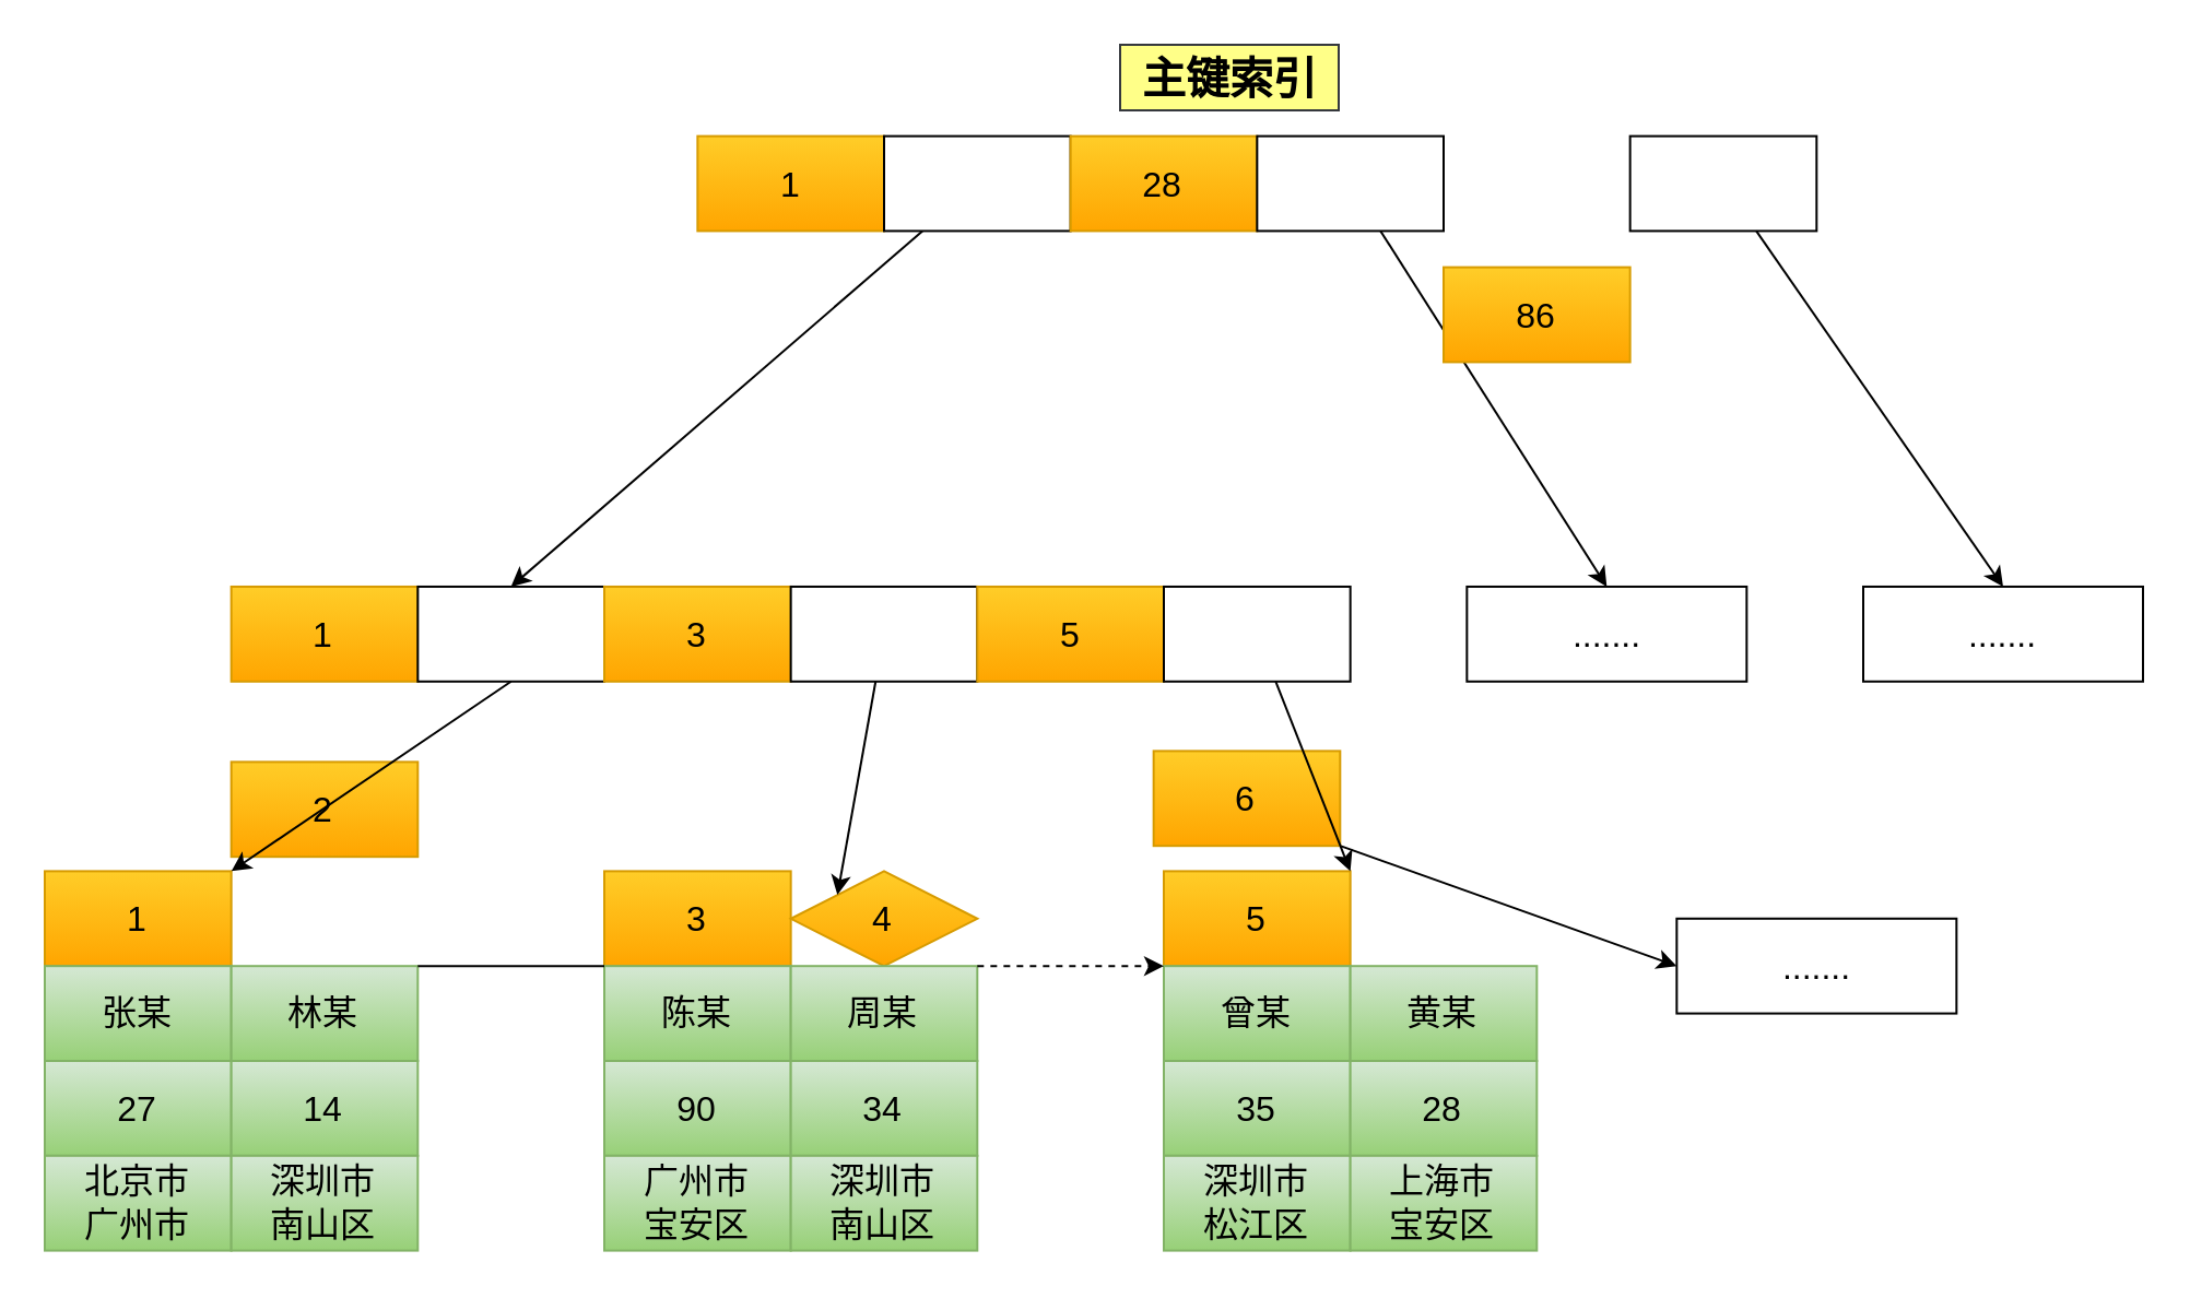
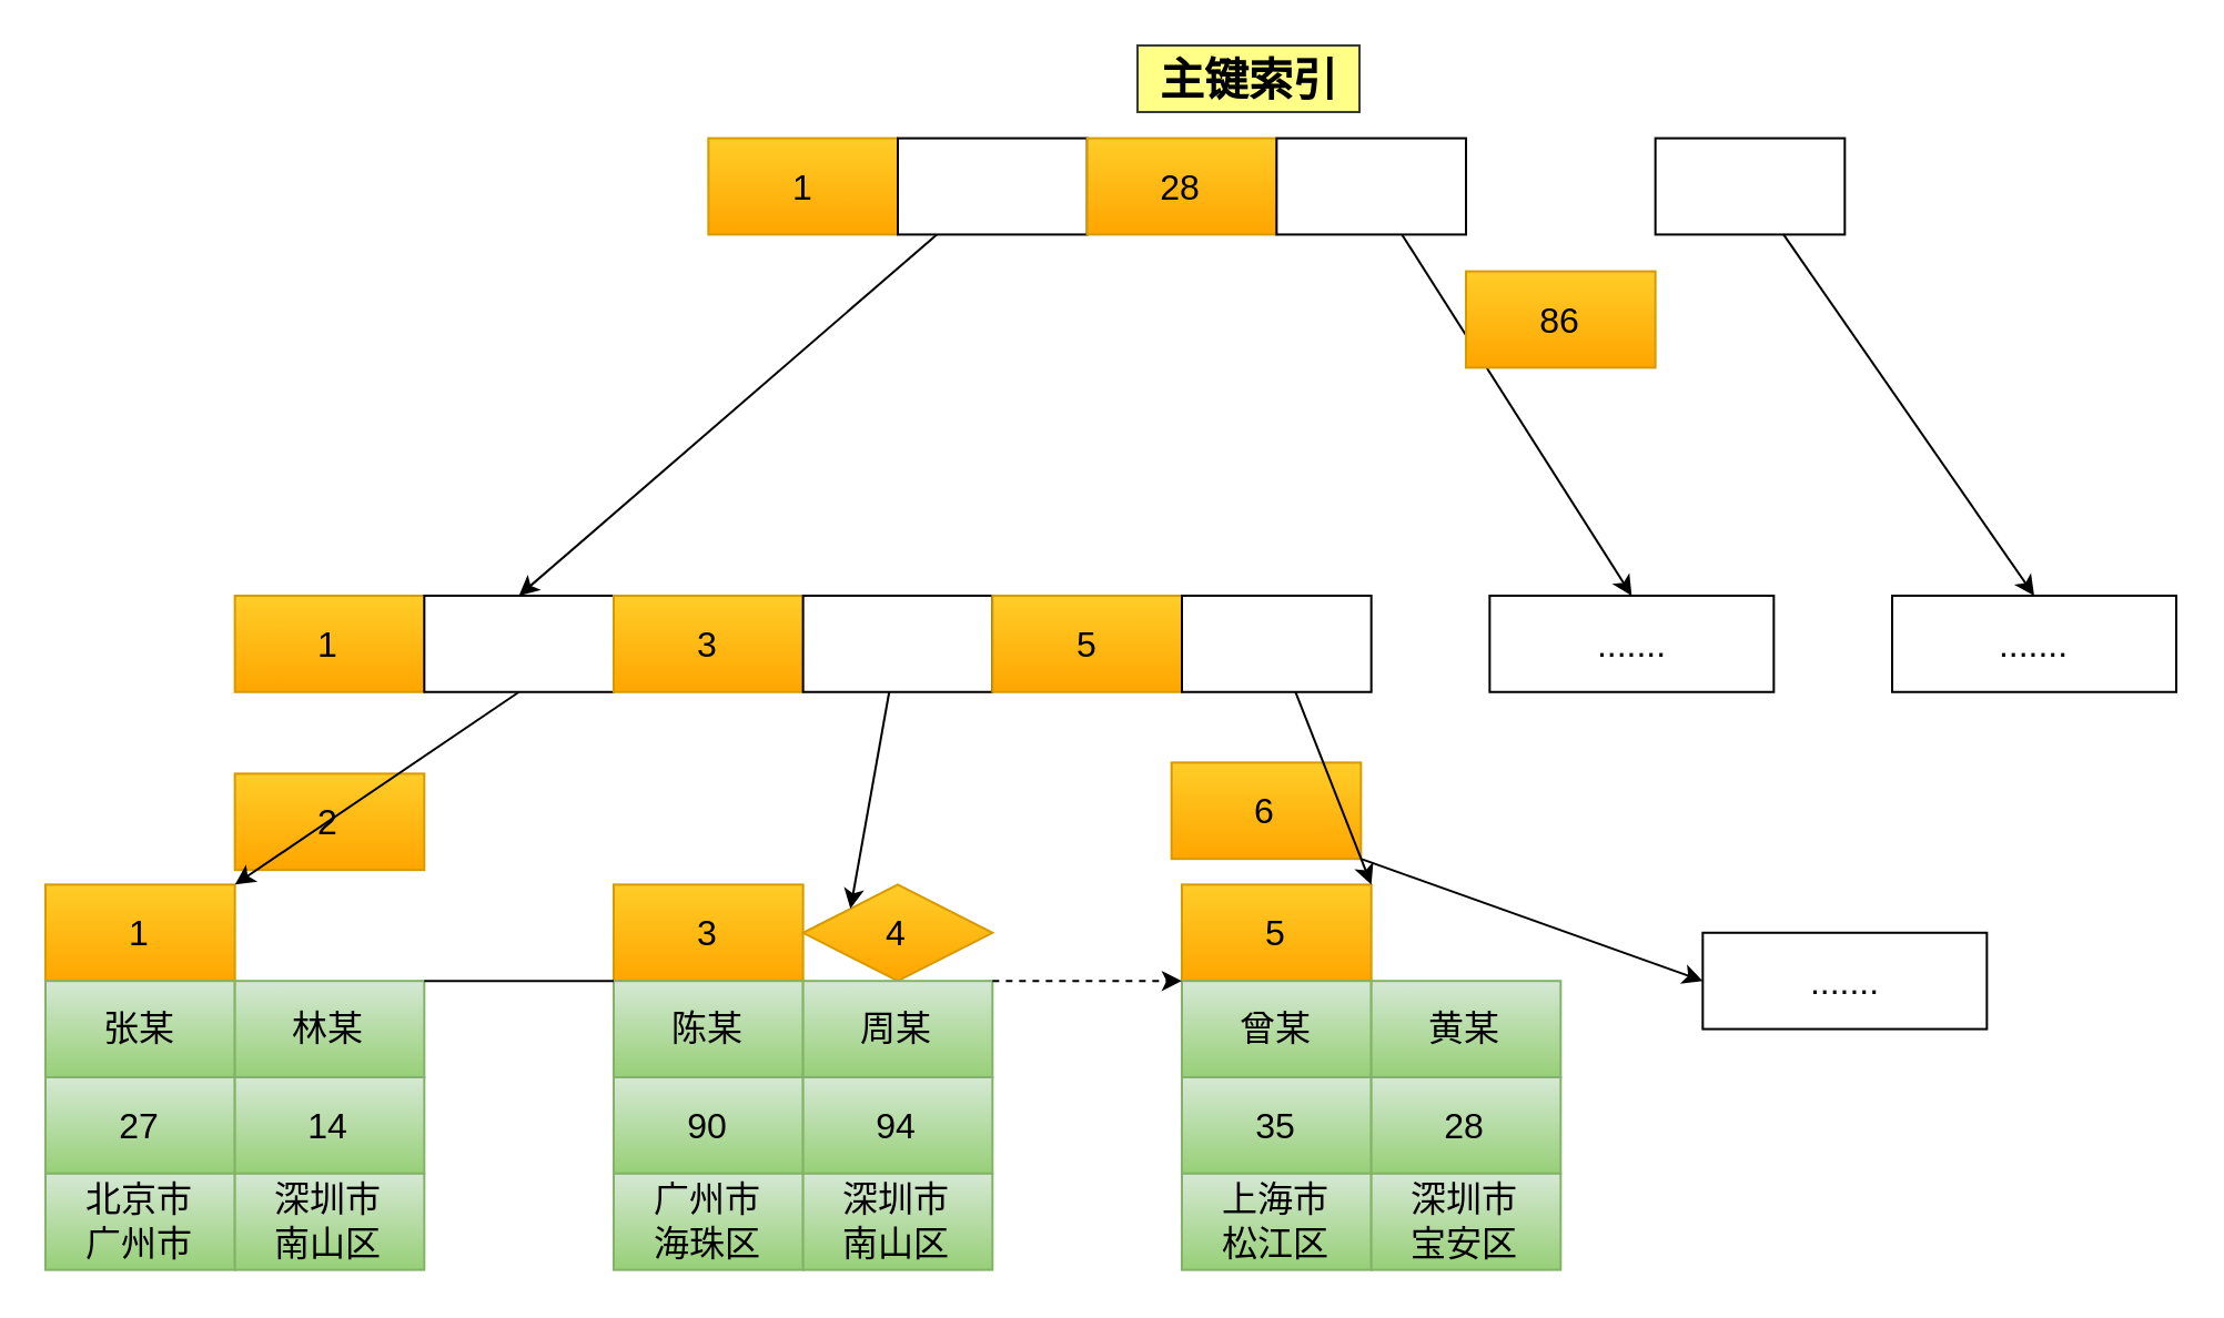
  <mxCell id="0" />
  <mxCell id="1" parent="0" />
  <mxCell id="2" value="1" style="rounded=0;whiteSpace=wrap;html=1;fillColor=#ffcd28;gradientColor=#ffa500;strokeColor=#d79b00;fontSize=16;" vertex="1" parent="1"><mxGeometry x="20" y="398.191" width="85.333" height="43.404" as="geometry" /></mxCell>
  <mxCell id="3" value="2" style="rounded=0;whiteSpace=wrap;html=1;fillColor=#ffcd28;gradientColor=#ffa500;strokeColor=#d79b00;fontSize=16;" vertex="1" parent="1"><mxGeometry x="105.333" y="348.191" width="85.333" height="43.404" as="geometry" /></mxCell>
  <mxCell id="4" value="3" style="rounded=0;whiteSpace=wrap;html=1;fillColor=#ffcd28;gradientColor=#ffa500;strokeColor=#d79b00;fontSize=16;" vertex="1" parent="1"><mxGeometry x="276" y="398.191" width="85.333" height="43.404" as="geometry" /></mxCell>
  <mxCell id="5" value="4" style="rhombus;whiteSpace=wrap;html=1;fillColor=#ffcd28;gradientColor=#ffa500;strokeColor=#d79b00;fontSize=16;" vertex="1" parent="1"><mxGeometry x="361.333" y="398.191" width="85.333" height="43.404" as="geometry" /></mxCell>
  <mxCell id="6" value="5" style="rounded=0;whiteSpace=wrap;html=1;fillColor=#ffcd28;gradientColor=#ffa500;strokeColor=#d79b00;fontSize=16;" vertex="1" parent="1"><mxGeometry x="532" y="398.191" width="85.333" height="43.404" as="geometry" /></mxCell>
  <mxCell id="7" style="edgeStyle=none;rounded=0;orthogonalLoop=1;jettySize=auto;html=1;exitX=1;exitY=1;exitDx=0;exitDy=0;fontSize=16;" edge="1" parent="1" source="8"><mxGeometry relative="1" as="geometry"><mxPoint x="766.667" y="441.596" as="targetPoint" /></mxGeometry></mxCell>
  <mxCell id="8" value="6" style="rounded=0;whiteSpace=wrap;html=1;fillColor=#ffcd28;gradientColor=#ffa500;strokeColor=#d79b00;fontSize=16;" vertex="1" parent="1"><mxGeometry x="527.333" y="343.191" width="85.333" height="43.404" as="geometry" /></mxCell>
  <mxCell id="9" value="......." style="rounded=0;whiteSpace=wrap;html=1;fontSize=16;" vertex="1" parent="1"><mxGeometry x="766.667" y="419.894" width="128" height="43.404" as="geometry" /></mxCell>
  <mxCell id="10" value="张某" style="rounded=0;whiteSpace=wrap;html=1;fontSize=16;fillColor=#d5e8d4;gradientColor=#97d077;strokeColor=#82b366;" vertex="1" parent="1"><mxGeometry x="20" y="441.596" width="85.333" height="43.404" as="geometry" /></mxCell>
  <mxCell id="11" value="林某" style="rounded=0;whiteSpace=wrap;html=1;fontSize=16;fillColor=#d5e8d4;gradientColor=#97d077;strokeColor=#82b366;" vertex="1" parent="1"><mxGeometry x="105.333" y="441.596" width="85.333" height="43.404" as="geometry" /></mxCell>
  <mxCell id="12" value="陈某" style="rounded=0;whiteSpace=wrap;html=1;fontSize=16;fillColor=#d5e8d4;gradientColor=#97d077;strokeColor=#82b366;" vertex="1" parent="1"><mxGeometry x="276" y="441.596" width="85.333" height="43.404" as="geometry" /></mxCell>
  <mxCell id="13" style="edgeStyle=none;rounded=0;orthogonalLoop=1;jettySize=auto;html=1;entryX=0;entryY=0;entryDx=0;entryDy=0;exitX=1;exitY=0;exitDx=0;exitDy=0;fontSize=16;endArrow=none;" edge="1" parent="1" source="11" target="12"><mxGeometry relative="1" as="geometry" /></mxCell>
  <mxCell id="14" value="周某" style="rounded=0;whiteSpace=wrap;html=1;fontSize=16;fillColor=#d5e8d4;gradientColor=#97d077;strokeColor=#82b366;" vertex="1" parent="1"><mxGeometry x="361.333" y="441.596" width="85.333" height="43.404" as="geometry" /></mxCell>
  <mxCell id="15" value="曾某" style="rounded=0;whiteSpace=wrap;html=1;fontSize=16;fillColor=#d5e8d4;gradientColor=#97d077;strokeColor=#82b366;" vertex="1" parent="1"><mxGeometry x="532" y="441.596" width="85.333" height="43.404" as="geometry" /></mxCell>
  <mxCell id="16" style="edgeStyle=none;rounded=0;orthogonalLoop=1;jettySize=auto;html=1;entryX=0;entryY=0;entryDx=0;entryDy=0;exitX=1;exitY=0;exitDx=0;exitDy=0;fontSize=16;dashed=1;" edge="1" parent="1" source="14" target="15"><mxGeometry relative="1" as="geometry" /></mxCell>
  <mxCell id="17" value="黄某" style="rounded=0;whiteSpace=wrap;html=1;fontSize=16;fillColor=#d5e8d4;gradientColor=#97d077;strokeColor=#82b366;" vertex="1" parent="1"><mxGeometry x="617.333" y="441.596" width="85.333" height="43.404" as="geometry" /></mxCell>
  <mxCell id="18" style="rounded=0;orthogonalLoop=1;jettySize=auto;html=1;exitX=0.5;exitY=1;exitDx=0;exitDy=0;entryX=1;entryY=0;entryDx=0;entryDy=0;fontSize=16;" edge="1" parent="1" source="20" target="2"><mxGeometry relative="1" as="geometry" /></mxCell>
  <mxCell id="19" value="1" style="rounded=0;whiteSpace=wrap;html=1;fillColor=#ffcd28;gradientColor=#ffa500;strokeColor=#d79b00;fontSize=16;" vertex="1" parent="1"><mxGeometry x="105.333" y="267.979" width="85.333" height="43.404" as="geometry" /></mxCell>
  <mxCell id="20" value="" style="rounded=0;whiteSpace=wrap;html=1;fontSize=16;" vertex="1" parent="1"><mxGeometry x="190.667" y="267.979" width="85.333" height="43.404" as="geometry" /></mxCell>
  <mxCell id="21" value="3" style="rounded=0;whiteSpace=wrap;html=1;fillColor=#ffcd28;gradientColor=#ffa500;strokeColor=#d79b00;fontSize=16;" vertex="1" parent="1"><mxGeometry x="276" y="267.979" width="85.333" height="43.404" as="geometry" /></mxCell>
  <mxCell id="22" style="edgeStyle=none;rounded=0;orthogonalLoop=1;jettySize=auto;html=1;entryX=0;entryY=0;entryDx=0;entryDy=0;fontSize=16;" edge="1" parent="1" source="23" target="5"><mxGeometry relative="1" as="geometry" /></mxCell>
  <mxCell id="23" value="" style="rounded=0;whiteSpace=wrap;html=1;fontSize=16;" vertex="1" parent="1"><mxGeometry x="361.333" y="267.979" width="85.333" height="43.404" as="geometry" /></mxCell>
  <mxCell id="24" value="5" style="rounded=0;whiteSpace=wrap;html=1;fillColor=#ffcd28;gradientColor=#ffa500;strokeColor=#d79b00;fontSize=16;" vertex="1" parent="1"><mxGeometry x="446.667" y="267.979" width="85.333" height="43.404" as="geometry" /></mxCell>
  <mxCell id="25" style="edgeStyle=none;rounded=0;orthogonalLoop=1;jettySize=auto;html=1;entryX=1;entryY=0;entryDx=0;entryDy=0;fontSize=16;" edge="1" parent="1" source="26" target="6"><mxGeometry relative="1" as="geometry" /></mxCell>
  <mxCell id="26" value="" style="rounded=0;whiteSpace=wrap;html=1;fontSize=16;" vertex="1" parent="1"><mxGeometry x="532" y="267.979" width="85.333" height="43.404" as="geometry" /></mxCell>
  <mxCell id="27" value="......." style="rounded=0;whiteSpace=wrap;html=1;fontSize=16;" vertex="1" parent="1"><mxGeometry x="670.667" y="267.979" width="128" height="43.404" as="geometry" /></mxCell>
  <mxCell id="28" value="1" style="rounded=0;whiteSpace=wrap;html=1;fillColor=#ffcd28;strokeColor=#d79b00;gradientColor=#ffa500;fontSize=16;" vertex="1" parent="1"><mxGeometry x="318.667" y="61.809" width="85.333" height="43.404" as="geometry" /></mxCell>
  <mxCell id="29" style="edgeStyle=none;rounded=0;orthogonalLoop=1;jettySize=auto;html=1;entryX=0.5;entryY=0;entryDx=0;entryDy=0;fontSize=16;" edge="1" parent="1" source="30" target="20"><mxGeometry relative="1" as="geometry" /></mxCell>
  <mxCell id="30" value="" style="rounded=0;whiteSpace=wrap;html=1;fontSize=16;" vertex="1" parent="1"><mxGeometry x="404" y="61.809" width="85.333" height="43.404" as="geometry" /></mxCell>
  <mxCell id="31" value="28" style="rounded=0;whiteSpace=wrap;html=1;fillColor=#ffcd28;strokeColor=#d79b00;gradientColor=#ffa500;fontSize=16;" vertex="1" parent="1"><mxGeometry x="489.333" y="61.809" width="85.333" height="43.404" as="geometry" /></mxCell>
  <mxCell id="32" style="edgeStyle=none;rounded=0;orthogonalLoop=1;jettySize=auto;html=1;entryX=0.5;entryY=0;entryDx=0;entryDy=0;fontSize=16;" edge="1" parent="1" source="33" target="27"><mxGeometry relative="1" as="geometry" /></mxCell>
  <mxCell id="33" value="" style="rounded=0;whiteSpace=wrap;html=1;fontSize=16;" vertex="1" parent="1"><mxGeometry x="574.667" y="61.809" width="85.333" height="43.404" as="geometry" /></mxCell>
  <mxCell id="34" value="86" style="rounded=0;whiteSpace=wrap;html=1;fillColor=#ffcd28;strokeColor=#d79b00;gradientColor=#ffa500;fontSize=16;" vertex="1" parent="1"><mxGeometry x="660" y="121.809" width="85.333" height="43.404" as="geometry" /></mxCell>
  <mxCell id="35" value="" style="rounded=0;whiteSpace=wrap;html=1;fontSize=16;" vertex="1" parent="1"><mxGeometry x="745.333" y="61.809" width="85.333" height="43.404" as="geometry" /></mxCell>
  <mxCell id="36" value="......." style="rounded=0;whiteSpace=wrap;html=1;fontSize=16;" vertex="1" parent="1"><mxGeometry x="852" y="267.979" width="128" height="43.404" as="geometry" /></mxCell>
  <mxCell id="37" style="edgeStyle=none;rounded=0;orthogonalLoop=1;jettySize=auto;html=1;entryX=0.5;entryY=0;entryDx=0;entryDy=0;fontSize=16;" edge="1" parent="1" source="35" target="36"><mxGeometry relative="1" as="geometry" /></mxCell>
  <mxCell id="38" value="主键索引" style="text;html=1;align=center;verticalAlign=middle;resizable=0;points=[];autosize=1;strokeColor=#36393d;fillColor=#ffff88;fontSize=20;fontStyle=1" vertex="1" parent="1"><mxGeometry x="512.003" y="20" width="100" height="30" as="geometry" /></mxCell>
  <mxCell id="39" value="27" style="rounded=0;whiteSpace=wrap;html=1;fontSize=16;fillColor=#d5e8d4;gradientColor=#97d077;strokeColor=#82b366;" vertex="1" parent="1"><mxGeometry x="20" y="484.996" width="85.333" height="43.404" as="geometry" /></mxCell>
  <mxCell id="40" value="北京市&lt;br&gt;广州市" style="rounded=0;whiteSpace=wrap;html=1;fontSize=16;fillColor=#d5e8d4;gradientColor=#97d077;strokeColor=#82b366;" vertex="1" parent="1"><mxGeometry x="20" y="528.396" width="85.333" height="43.404" as="geometry" /></mxCell>
  <mxCell id="41" value="14" style="rounded=0;whiteSpace=wrap;html=1;fontSize=16;fillColor=#d5e8d4;gradientColor=#97d077;strokeColor=#82b366;" vertex="1" parent="1"><mxGeometry x="105.33" y="484.996" width="85.333" height="43.404" as="geometry" /></mxCell>
  <mxCell id="42" value="深圳市&lt;br&gt;南山区" style="rounded=0;whiteSpace=wrap;html=1;fontSize=16;fillColor=#d5e8d4;gradientColor=#97d077;strokeColor=#82b366;" vertex="1" parent="1"><mxGeometry x="105.33" y="528.396" width="85.333" height="43.404" as="geometry" /></mxCell>
  <mxCell id="43" value="90" style="rounded=0;whiteSpace=wrap;html=1;fontSize=16;fillColor=#d5e8d4;gradientColor=#97d077;strokeColor=#82b366;" vertex="1" parent="1"><mxGeometry x="276" y="484.996" width="85.333" height="43.404" as="geometry" /></mxCell>
- <mxCell id="44" value="广州市&lt;br&gt;宝安区" style="rounded=0;whiteSpace=wrap;html=1;fontSize=16;fillColor=#d5e8d4;gradientColor=#97d077;strokeColor=#82b366;" vertex="1" parent="1"><mxGeometry x="276" y="528.396" width="85.333" height="43.404" as="geometry" /></mxCell>
- <mxCell id="45" value="34" style="rounded=0;whiteSpace=wrap;html=1;fontSize=16;fillColor=#d5e8d4;gradientColor=#97d077;strokeColor=#82b366;" vertex="1" parent="1"><mxGeometry x="361.33" y="484.996" width="85.333" height="43.404" as="geometry" /></mxCell>
+ <mxCell id="44" value="广州市&lt;br&gt;海珠区" style="rounded=0;whiteSpace=wrap;html=1;fontSize=16;fillColor=#d5e8d4;gradientColor=#97d077;strokeColor=#82b366;" vertex="1" parent="1"><mxGeometry x="276" y="528.396" width="85.333" height="43.404" as="geometry" /></mxCell>
+ <mxCell id="45" value="94" style="rounded=0;whiteSpace=wrap;html=1;fontSize=16;fillColor=#d5e8d4;gradientColor=#97d077;strokeColor=#82b366;" vertex="1" parent="1"><mxGeometry x="361.33" y="484.996" width="85.333" height="43.404" as="geometry" /></mxCell>
  <mxCell id="46" value="深圳市&lt;br&gt;南山区" style="rounded=0;whiteSpace=wrap;html=1;fontSize=16;fillColor=#d5e8d4;gradientColor=#97d077;strokeColor=#82b366;" vertex="1" parent="1"><mxGeometry x="361.33" y="528.396" width="85.333" height="43.404" as="geometry" /></mxCell>
  <mxCell id="47" value="35" style="rounded=0;whiteSpace=wrap;html=1;fontSize=16;fillColor=#d5e8d4;gradientColor=#97d077;strokeColor=#82b366;" vertex="1" parent="1"><mxGeometry x="532" y="484.996" width="85.333" height="43.404" as="geometry" /></mxCell>
- <mxCell id="48" value="深圳市&lt;br&gt;松江区" style="rounded=0;whiteSpace=wrap;html=1;fontSize=16;fillColor=#d5e8d4;gradientColor=#97d077;strokeColor=#82b366;" vertex="1" parent="1"><mxGeometry x="532" y="528.396" width="85.333" height="43.404" as="geometry" /></mxCell>
+ <mxCell id="48" value="上海市&lt;br&gt;松江区" style="rounded=0;whiteSpace=wrap;html=1;fontSize=16;fillColor=#d5e8d4;gradientColor=#97d077;strokeColor=#82b366;" vertex="1" parent="1"><mxGeometry x="532" y="528.396" width="85.333" height="43.404" as="geometry" /></mxCell>
  <mxCell id="49" value="28" style="rounded=0;whiteSpace=wrap;html=1;fontSize=16;fillColor=#d5e8d4;gradientColor=#97d077;strokeColor=#82b366;" vertex="1" parent="1"><mxGeometry x="617.33" y="484.996" width="85.333" height="43.404" as="geometry" /></mxCell>
- <mxCell id="50" value="上海市&lt;br&gt;宝安区" style="rounded=0;whiteSpace=wrap;html=1;fontSize=16;fillColor=#d5e8d4;gradientColor=#97d077;strokeColor=#82b366;" vertex="1" parent="1"><mxGeometry x="617.33" y="528.396" width="85.333" height="43.404" as="geometry" /></mxCell>
+ <mxCell id="50" value="深圳市&lt;br&gt;宝安区" style="rounded=0;whiteSpace=wrap;html=1;fontSize=16;fillColor=#d5e8d4;gradientColor=#97d077;strokeColor=#82b366;" vertex="1" parent="1"><mxGeometry x="617.33" y="528.396" width="85.333" height="43.404" as="geometry" /></mxCell>
